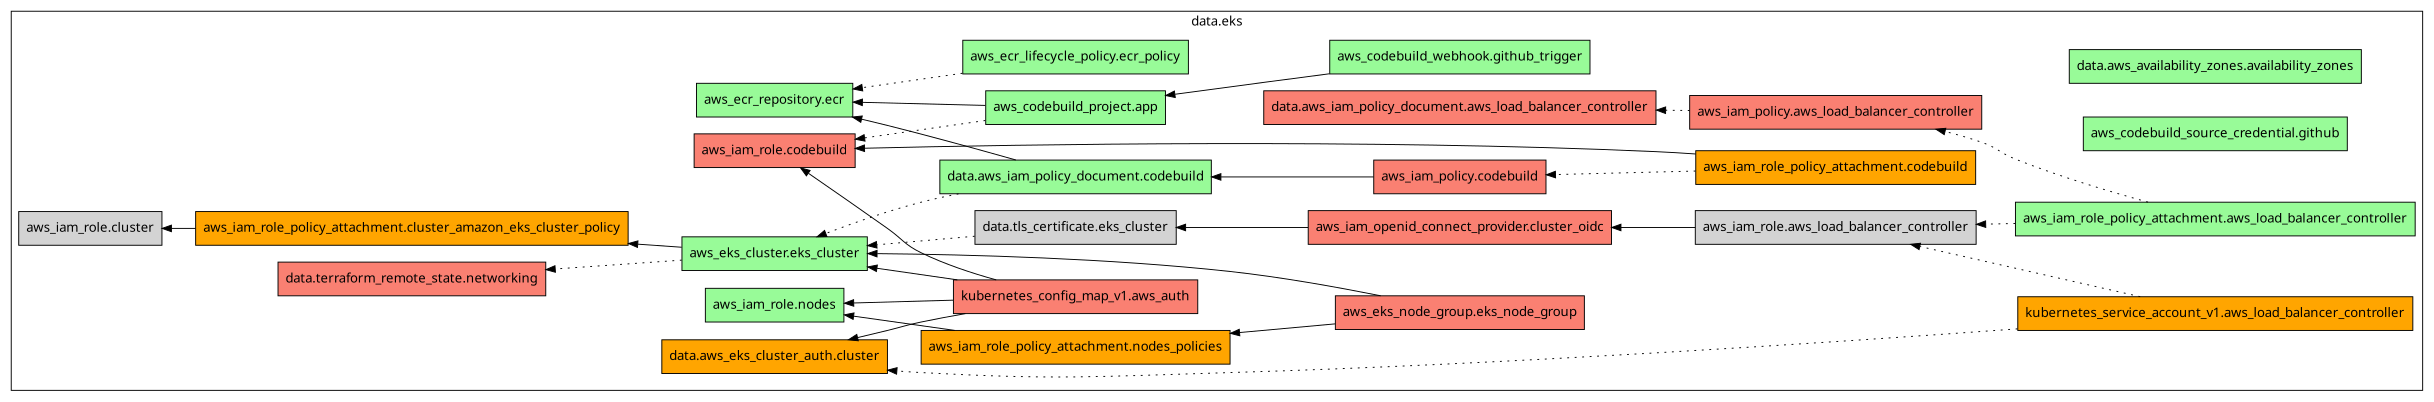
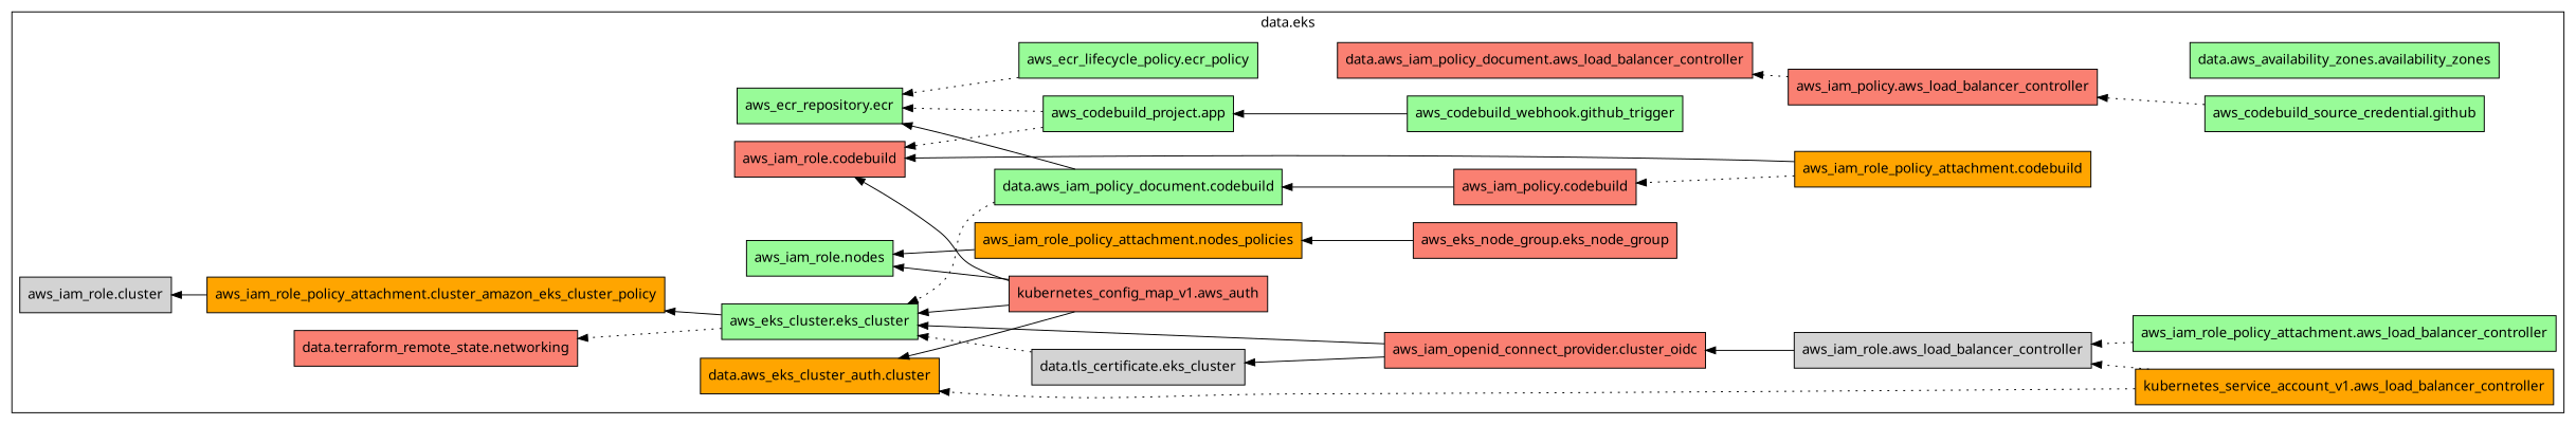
  digraph {
    rankdir=RL
    node [fillcolor=palegreen fontname="sans-serif" shape=rect style=filled]
    edge [style=solid]
    n1 [label="data.aws_availability_zones.availability_zones"]
    n2 [fillcolor=orange label="data.aws_eks_cluster_auth.cluster"]
    n3 [fillcolor=salmon label="data.aws_iam_policy_document.aws_load_balancer_controller"]
    n4 [label="data.aws_iam_policy_document.codebuild"]
    n5 [fillcolor=salmon label="data.terraform_remote_state.networking"]
    n6 [fillcolor=lightgrey label="data.tls_certificate.eks_cluster"]
    n7 [label="aws_codebuild_project.app"]
    n8 [label="aws_codebuild_source_credential.github"]
    n9 [label="aws_codebuild_webhook.github_trigger"]
    n10 [label="aws_ecr_lifecycle_policy.ecr_policy"]
    n11 [label="aws_ecr_repository.ecr"]
    n12 [label="aws_eks_cluster.eks_cluster"]
    n13 [fillcolor=salmon label="aws_eks_node_group.eks_node_group"]
    n14 [fillcolor=salmon label="aws_iam_openid_connect_provider.cluster_oidc"]
    n15 [fillcolor=salmon label="aws_iam_policy.aws_load_balancer_controller"]
    n16 [fillcolor=salmon label="aws_iam_policy.codebuild"]
    n17 [fillcolor=lightgrey label="aws_iam_role.aws_load_balancer_controller"]
    n18 [fillcolor=lightgrey label="aws_iam_role.cluster"]
    n19 [fillcolor=salmon label="aws_iam_role.codebuild"]
    n20 [label="aws_iam_role.nodes"]
    n21 [label="aws_iam_role_policy_attachment.aws_load_balancer_controller"]
    n22 [fillcolor=orange label="aws_iam_role_policy_attachment.cluster_amazon_eks_cluster_policy"]
    n23 [fillcolor=orange label="aws_iam_role_policy_attachment.codebuild"]
    n24 [fillcolor=orange label="aws_iam_role_policy_attachment.nodes_policies"]
    n25 [fillcolor=salmon label="kubernetes_config_map_v1.aws_auth"]
    n26 [fillcolor=orange label="kubernetes_service_account_v1.aws_load_balancer_controller"]
    subgraph cluster_1 {
      fontname="sans-serif"
      label="data.eks"
      n1
      n2
      n3
      n4
      n5
      n6
      n7
      n8
      n9
      n10
      n11
      n12
      n13
      n14
      n15
      n16
      n17
      n18
      n19
      n20
      n21
      n22
      n23
      n24
      n25
      n26
    }
    n4 -> n11
    n4 -> n12 [style=dotted]
    n6 -> n12 [style=dotted]
-   n7 -> n11
+   n7 -> n11 [style=dotted]
    n7 -> n19 [style=dotted]
    n9 -> n7
    n10 -> n11 [style=dotted]
    n12 -> n5 [style=dotted]
    n12 -> n22
-   n13 -> n12
+   n14 -> n12
    n13 -> n24
    n14 -> n6
    n15 -> n3 [style=dotted]
    n16 -> n4
    n17 -> n14
-   n21 -> n15 [style=dotted]
+   n8 -> n15 [style=dotted]
    n21 -> n17 [style=dotted]
    n22 -> n18
    n23 -> n16 [style=dotted]
    n23 -> n19
    n24 -> n20
    n25 -> n2
    n25 -> n12
    n25 -> n19
    n25 -> n20
    n26 -> n2 [style=dotted]
    n26 -> n17 [style=dotted]
  }
